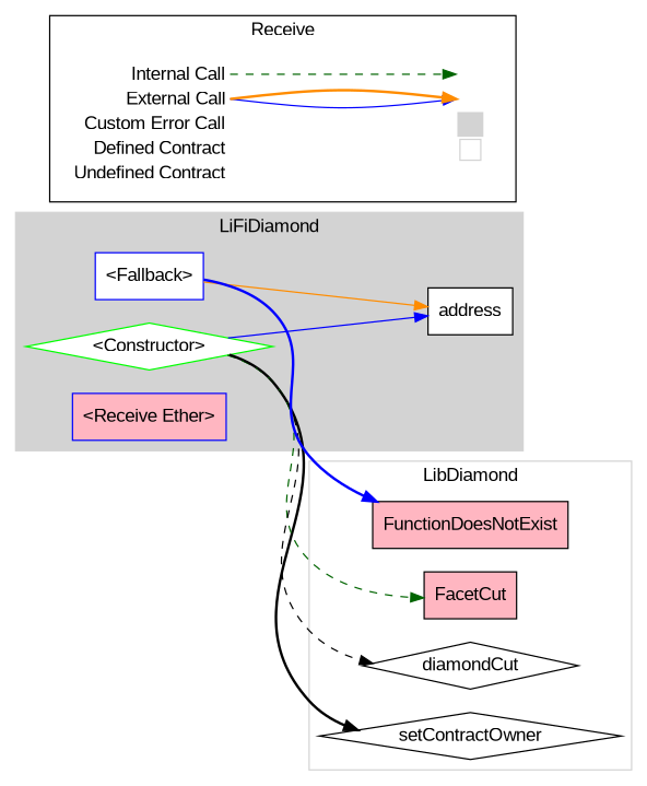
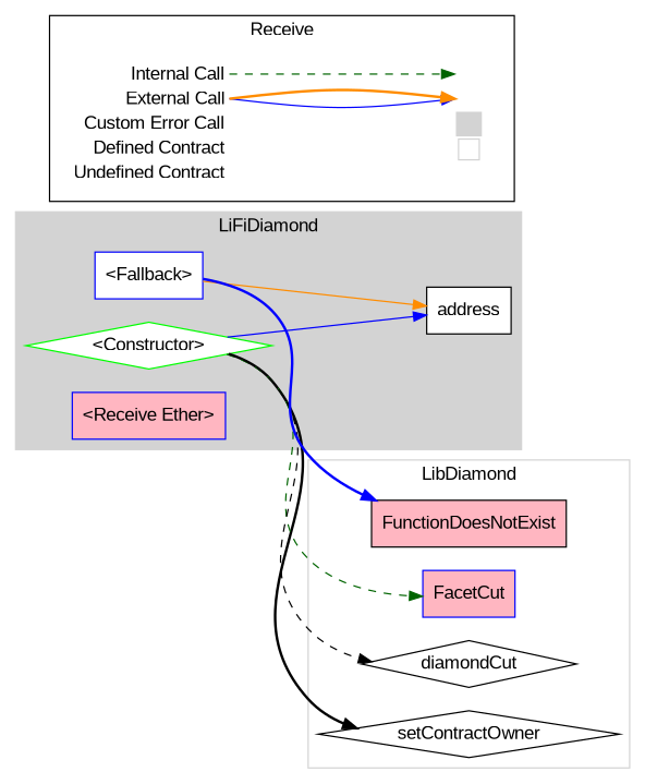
  digraph {
    compound=true
    fontname="Liberation Sans"
    rankdir=LR
    node [fillcolor=white fontname="Liberation Sans" shape=box style=filled]
    edge [color=blue fontname="Liberation Sans" style=solid]
    n1 [color=green label="<Constructor>" shape=diamond]
    n2 [color=blue label="<Fallback>"]
    n3 [color=blue fillcolor=lightpink label="<Receive Ether>"]
    n4 [label=address]
    n5 [label=setContractOwner shape=diamond]
-   n6 [fillcolor=lightpink label=FacetCut]
+   n6 [fillcolor=lightpink label=FacetCut color=blue]
    n7 [label=diamondCut shape=diamond]
    n8 [fillcolor=lightpink label=FunctionDoesNotExist]
    n9 [label=<<table border="0" cellpadding="2" cellspacing="0" cellborder="0">   <tr><td align="right" port="i1">Internal Call</td></tr>   <tr><td align="right" port="i2">External Call</td></tr>   <tr><td align="right" port="i2">Custom Error Call</td></tr>   <tr><td align="right" port="i3">Defined Contract</td></tr>   <tr><td align="right" port="i4">Undefined Contract</td></tr>   </table>> shape=plaintext fillcolor="" style=""]
    n10 [label=<<table border="0" cellpadding="2" cellspacing="0" cellborder="0">   <tr><td port="i1">&nbsp;&nbsp;&nbsp;</td></tr>   <tr><td port="i2">&nbsp;&nbsp;&nbsp;</td></tr>   <tr><td port="i3" bgcolor="lightgray">&nbsp;&nbsp;&nbsp;</td></tr>   <tr><td port="i4">     <table border="1" cellborder="0" cellspacing="0" cellpadding="7" color="lightgray">       <tr>        <td></td>       </tr>      </table>   </td></tr>   </table>> shape=plaintext fillcolor="" style=""]
    subgraph cluster_1 {
      bgcolor=lightgray
      color=lightgray
      label=LiFiDiamond
      style=filled
      n1
      n2
      n3
      n4
    }
    subgraph cluster_2 {
      color=lightgray
      label=LibDiamond
      n5
      n6
      n7
      n8
    }
    subgraph cluster_3 {
      label=Receive
      n9
      n10
    }
    n1 -> n4
    n1 -> n5 [color=black style=bold]
    n1 -> n6 [color=darkgreen style=dashed]
    n1 -> n7 [color=black style=dashed]
    n2 -> n4 [color=darkorange]
    n2 -> n8 [style=bold]
    n9 -> n10 [color=darkgreen headport="i1:w" style=dashed tailport="i1:e"]
    n9 -> n10 [headport="i2:w" tailport="i2:e"]
    n9 -> n10 [color=darkorange headport="i2:w" style=bold tailport="i2:e"]
  }
